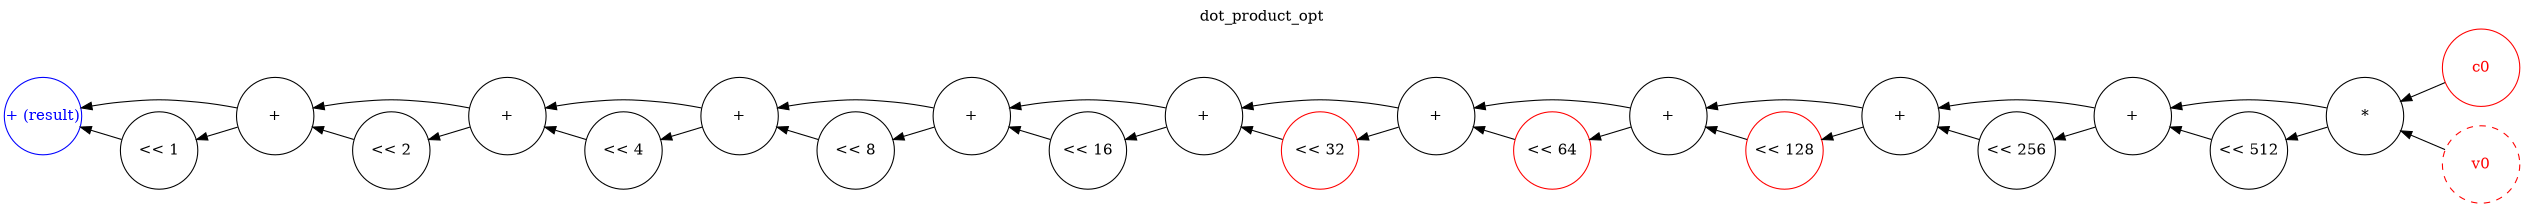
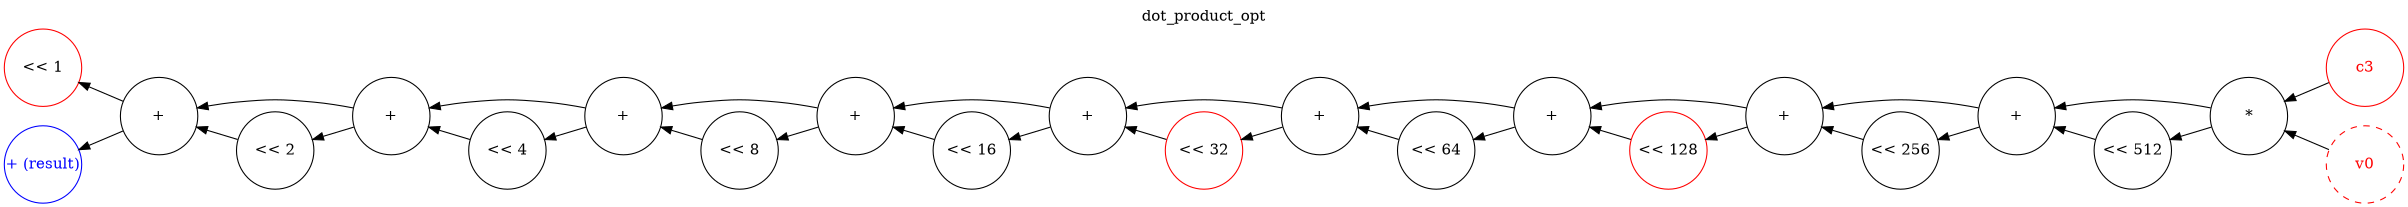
  digraph {
    label=dot_product_opt
    labelloc=t
    rankdir=LR
    node [color=black fontcolor=black margin=0 shape=circle style=solid]
    edge [dir=back]
-   n1 [color=red fontcolor=red label=c0 width=1]
+   n1 [color=red fontcolor=red label=c3 width=1]
    n2 [color=red fontcolor=red label=v0 style=dashed width=1]
    n3 [label="*" width=1]
    n4 [label="<< 512" width=1]
    n5 [label="+" width=1]
    n6 [label="<< 256" width=1]
    n7 [label="+" width=1]
    n8 [color=red label="<< 128" width=1]
    n9 [label="+" width=1]
-   n10 [color=red label="<< 64" width=1]
+   n10 [label="<< 64" width=1]
    n11 [label="+" width=1]
    n12 [color=red label="<< 32" width=1]
    n13 [label="+" width=1]
    n14 [label="<< 16" width=1]
    n15 [label="+" width=1]
    n16 [label="<< 8" width=1]
    n17 [label="+" width=1]
    n18 [label="<< 4" width=1]
    n19 [label="+" width=1]
    n20 [label="<< 2" width=1]
    n21 [label="+" width=1]
-   n22 [label="<< 1" width=1]
+   n22 [color=red label="<< 1" width=1]
    n23 [color=blue fontcolor=blue label="+ (result)" width=1]
    n3 -> n1
    n3 -> n2
    n4 -> n3
    n5 -> n3
    n5 -> n4
    n6 -> n5
    n7 -> n5
    n7 -> n6
    n8 -> n7
    n9 -> n7
    n9 -> n8
    n10 -> n9
    n11 -> n9
    n11 -> n10
    n12 -> n11
    n13 -> n11
    n13 -> n12
    n14 -> n13
    n15 -> n13
    n15 -> n14
    n16 -> n15
    n17 -> n15
    n17 -> n16
    n18 -> n17
    n19 -> n17
    n19 -> n18
    n20 -> n19
    n21 -> n19
    n21 -> n20
    n22 -> n21
    n23 -> n21
-   n23 -> n22
  }
